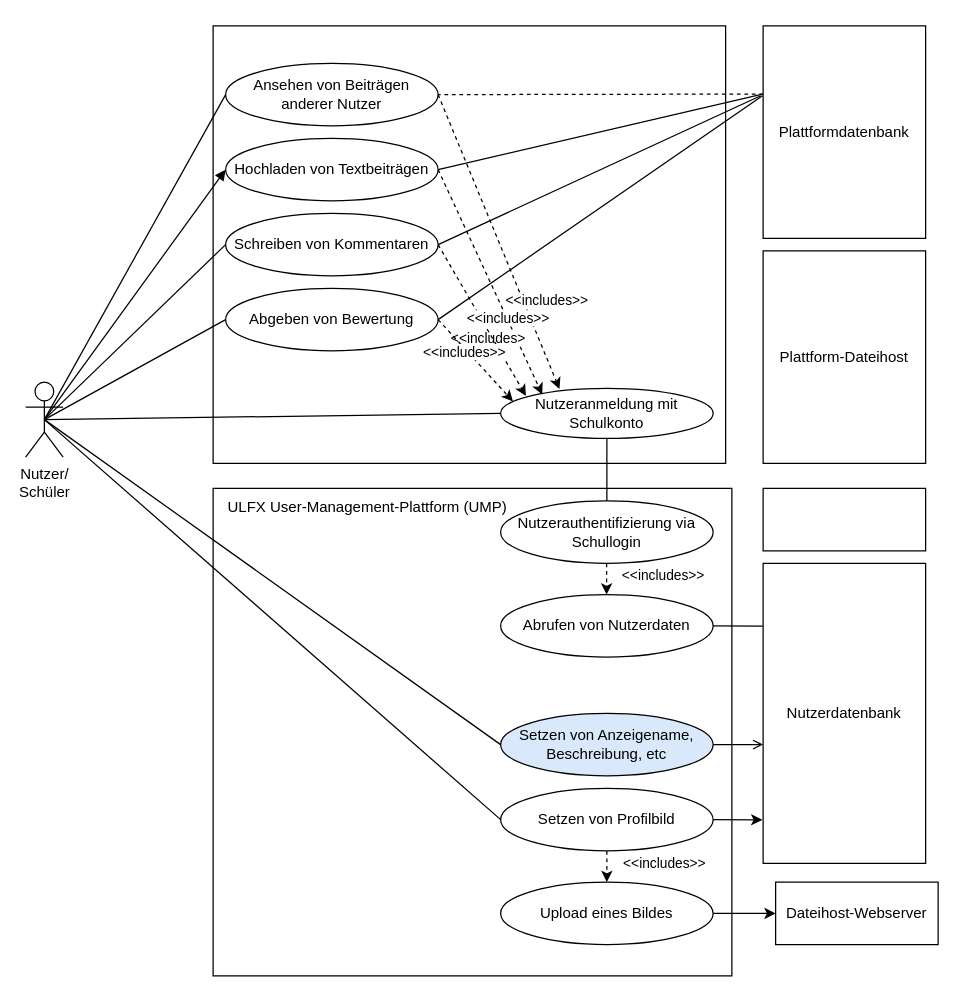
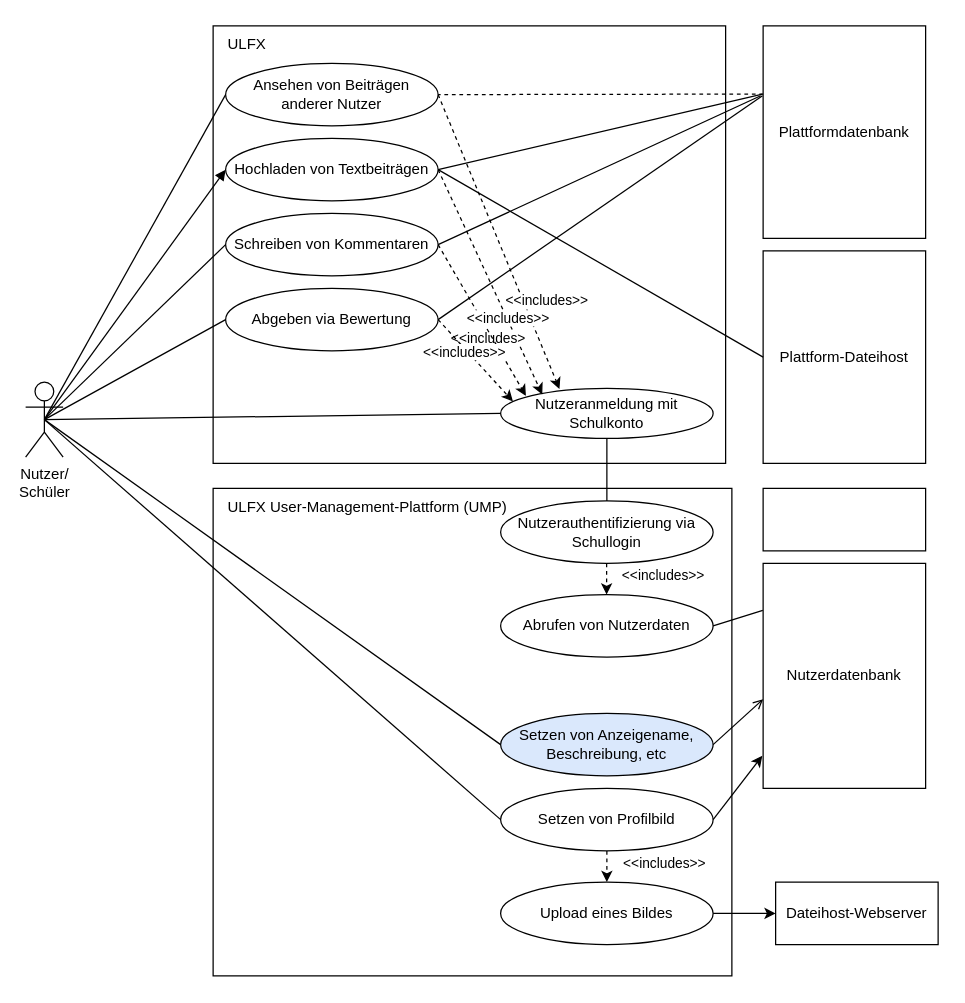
  <mxCell id="0" />
  <mxCell id="1" parent="0" />
  <mxCell id="2" value="" style="whiteSpace=wrap;html=1;" parent="1" vertex="1"><mxGeometry x="170" y="20" width="410" height="350" as="geometry" /></mxCell>
+ <mxCell id="3" value="ULFX" style="text;html=1;strokeColor=none;fillColor=none;align=left;verticalAlign=middle;whiteSpace=wrap;rounded=0;" parent="1" vertex="1"><mxGeometry x="180" y="20" width="70" height="30" as="geometry" /></mxCell>
  <mxCell id="4" value="Nutzeranmeldung mit Schulkonto" style="ellipse;whiteSpace=wrap;html=1;" parent="1" vertex="1"><mxGeometry x="400" y="310" width="170" height="40" as="geometry" /></mxCell>
  <mxCell id="5" value="Nutzer/ &lt;br&gt;Schüler" style="shape=umlActor;verticalLabelPosition=bottom;verticalAlign=top;html=1;outlineConnect=0;" parent="1" vertex="1"><mxGeometry x="20" y="305" width="30" height="60" as="geometry" /></mxCell>
  <mxCell id="6" value="" style="endArrow=none;html=1;rounded=0;exitX=0.5;exitY=0.5;exitDx=0;exitDy=0;exitPerimeter=0;entryX=0;entryY=0.5;entryDx=0;entryDy=0;" parent="1" source="5" target="4" edge="1"><mxGeometry width="50" height="50" relative="1" as="geometry"><mxPoint x="520" y="390" as="sourcePoint" /><mxPoint x="570" y="340" as="targetPoint" /></mxGeometry></mxCell>
  <mxCell id="7" value="" style="endArrow=none;html=1;rounded=0;entryX=0.5;entryY=0.5;entryDx=0;entryDy=0;entryPerimeter=0;exitX=0;exitY=0.5;exitDx=0;exitDy=0;" parent="1" source="25" target="5" edge="1"><mxGeometry width="50" height="50" relative="1" as="geometry"><mxPoint x="520" y="390" as="sourcePoint" /><mxPoint x="570" y="340" as="targetPoint" /></mxGeometry></mxCell>
  <mxCell id="8" value="" style="endArrow=block;html=1;rounded=0;exitX=0.5;exitY=0.5;exitDx=0;exitDy=0;exitPerimeter=0;entryX=0;entryY=0.5;entryDx=0;entryDy=0;" parent="1" source="5" target="26" edge="1"><mxGeometry width="50" height="50" relative="1" as="geometry"><mxPoint x="520" y="390" as="sourcePoint" /><mxPoint x="570" y="340" as="targetPoint" /></mxGeometry></mxCell>
  <mxCell id="9" value="" style="endArrow=none;html=1;rounded=0;exitX=0.5;exitY=0.5;exitDx=0;exitDy=0;exitPerimeter=0;entryX=0;entryY=0.5;entryDx=0;entryDy=0;" parent="1" source="5" target="27" edge="1"><mxGeometry width="50" height="50" relative="1" as="geometry"><mxPoint x="520" y="390" as="sourcePoint" /><mxPoint x="570" y="340" as="targetPoint" /></mxGeometry></mxCell>
  <mxCell id="10" value="" style="endArrow=none;html=1;rounded=0;entryX=0.5;entryY=0.5;entryDx=0;entryDy=0;entryPerimeter=0;exitX=0;exitY=0.5;exitDx=0;exitDy=0;" parent="1" source="28" target="5" edge="1"><mxGeometry width="50" height="50" relative="1" as="geometry"><mxPoint x="520" y="390" as="sourcePoint" /><mxPoint x="570" y="340" as="targetPoint" /></mxGeometry></mxCell>
  <mxCell id="11" value="" style="endArrow=classic;html=1;rounded=0;exitX=1;exitY=0.5;exitDx=0;exitDy=0;entryX=0.277;entryY=0.012;entryDx=0;entryDy=0;dashed=1;entryPerimeter=0;" parent="1" source="25" target="4" edge="1"><mxGeometry width="50" height="50" relative="1" as="geometry"><mxPoint x="520" y="410" as="sourcePoint" /><mxPoint x="570" y="360" as="targetPoint" /></mxGeometry></mxCell>
  <mxCell id="12" value="&amp;lt;&amp;lt;includes&amp;gt;&amp;gt;" style="edgeLabel;html=1;align=center;verticalAlign=middle;resizable=0;points=[];" parent="11" vertex="1" connectable="0"><mxGeometry x="-0.174" y="1" relative="1" as="geometry"><mxPoint x="46" y="68" as="offset" /></mxGeometry></mxCell>
  <mxCell id="13" value="" style="endArrow=classic;html=1;rounded=0;exitX=1;exitY=0.5;exitDx=0;exitDy=0;entryX=0.196;entryY=0.122;entryDx=0;entryDy=0;dashed=1;entryPerimeter=0;" parent="1" source="26" target="4" edge="1"><mxGeometry width="50" height="50" relative="1" as="geometry"><mxPoint x="360" y="155" as="sourcePoint" /><mxPoint x="479" y="120" as="targetPoint" /></mxGeometry></mxCell>
  <mxCell id="14" value="&amp;lt;&amp;lt;includes&amp;gt;" style="edgeLabel;html=1;align=center;verticalAlign=middle;resizable=0;points=[];" parent="13" vertex="1" connectable="0"><mxGeometry x="0.237" y="-2" relative="1" as="geometry"><mxPoint x="-10" y="22" as="offset" /></mxGeometry></mxCell>
  <mxCell id="15" value="" style="endArrow=classic;html=1;rounded=0;exitX=1;exitY=0.5;exitDx=0;exitDy=0;dashed=1;entryX=0.119;entryY=0.15;entryDx=0;entryDy=0;entryPerimeter=0;" parent="1" source="27" target="4" edge="1"><mxGeometry width="50" height="50" relative="1" as="geometry"><mxPoint x="360" y="215" as="sourcePoint" /><mxPoint x="470" y="110" as="targetPoint" /></mxGeometry></mxCell>
  <mxCell id="16" value="&amp;lt;&amp;lt;includes&amp;gt;&amp;gt;" style="edgeLabel;html=1;align=center;verticalAlign=middle;resizable=0;points=[];" parent="15" vertex="1" connectable="0"><mxGeometry x="-0.17" y="1" relative="1" as="geometry"><mxPoint x="26" y="9" as="offset" /></mxGeometry></mxCell>
  <mxCell id="17" value="" style="endArrow=classic;html=1;rounded=0;exitX=1;exitY=0.5;exitDx=0;exitDy=0;dashed=1;entryX=0.058;entryY=0.26;entryDx=0;entryDy=0;entryPerimeter=0;" parent="1" source="28" target="4" edge="1"><mxGeometry width="50" height="50" relative="1" as="geometry"><mxPoint x="360" y="275" as="sourcePoint" /><mxPoint x="460" y="110" as="targetPoint" /></mxGeometry></mxCell>
  <mxCell id="18" value="&amp;lt;&amp;lt;includes&amp;gt;&amp;gt;" style="edgeLabel;html=1;align=center;verticalAlign=middle;resizable=0;points=[];" parent="17" vertex="1" connectable="0"><mxGeometry x="-0.248" y="-2" relative="1" as="geometry"><mxPoint as="offset" /></mxGeometry></mxCell>
  <mxCell id="19" value="" style="whiteSpace=wrap;html=1;imageAspect=0;resizeWidth=1;resizeHeight=1;" parent="1" vertex="1"><mxGeometry x="610" y="390" width="130" height="50" as="geometry" /></mxCell>
- <mxCell id="20" value="Nutzerdatenbank" style="whiteSpace=wrap;html=1;imageAspect=0;resizeWidth=1;resizeHeight=1;" parent="1" vertex="1"><mxGeometry x="610" y="450" width="130" height="240" as="geometry" /></mxCell>
+ <mxCell id="20" value="Nutzerdatenbank" style="whiteSpace=wrap;html=1;imageAspect=0;resizeWidth=1;resizeHeight=1;" parent="1" vertex="1"><mxGeometry x="610" y="450" width="130" height="180" as="geometry" /></mxCell>
  <mxCell id="21" value="" style="whiteSpace=wrap;html=1;" parent="1" vertex="1"><mxGeometry x="170" y="390" width="415" height="390" as="geometry" /></mxCell>
  <mxCell id="22" value="ULFX User-Management-Plattform (UMP)" style="text;html=1;strokeColor=none;fillColor=none;align=left;verticalAlign=middle;whiteSpace=wrap;rounded=0;" parent="1" vertex="1"><mxGeometry x="180" y="390" width="240" height="30" as="geometry" /></mxCell>
  <mxCell id="23" value="Abrufen von Nutzerdaten" style="ellipse;whiteSpace=wrap;html=1;" parent="1" vertex="1"><mxGeometry x="400" y="475" width="170" height="50" as="geometry" /></mxCell>
  <mxCell id="24" value="" style="endArrow=none;html=1;rounded=0;exitX=1;exitY=0.5;exitDx=0;exitDy=0;entryX=-0.002;entryY=0.209;entryDx=0;entryDy=0;entryPerimeter=0;" parent="1" source="23" target="20" edge="1"><mxGeometry width="50" height="50" relative="1" as="geometry"><mxPoint x="500" y="315" as="sourcePoint" /><mxPoint x="620" y="460" as="targetPoint" /></mxGeometry></mxCell>
  <mxCell id="25" value="Ansehen von Beiträgen anderer Nutzer" style="ellipse;whiteSpace=wrap;html=1;" parent="1" vertex="1"><mxGeometry x="180" y="50" width="170" height="50" as="geometry" /></mxCell>
  <mxCell id="26" value="Hochladen von Textbeiträgen" style="ellipse;whiteSpace=wrap;html=1;" parent="1" vertex="1"><mxGeometry x="180" y="110" width="170" height="50" as="geometry" /></mxCell>
  <mxCell id="27" value="Schreiben von Kommentaren" style="ellipse;whiteSpace=wrap;html=1;" parent="1" vertex="1"><mxGeometry x="180" y="170" width="170" height="50" as="geometry" /></mxCell>
- <mxCell id="28" value="Abgeben von Bewertung" style="ellipse;whiteSpace=wrap;html=1;" parent="1" vertex="1"><mxGeometry x="180" y="230" width="170" height="50" as="geometry" /></mxCell>
+ <mxCell id="28" value="Abgeben via Bewertung" style="ellipse;whiteSpace=wrap;html=1;" parent="1" vertex="1"><mxGeometry x="180" y="230" width="170" height="50" as="geometry" /></mxCell>
  <mxCell id="29" value="Setzen von Anzeigename, Beschreibung, etc" style="ellipse;whiteSpace=wrap;html=1;fillColor=#dae8fc;" parent="1" vertex="1"><mxGeometry x="400" y="570" width="170" height="50" as="geometry" /></mxCell>
  <mxCell id="30" value="Setzen von Profilbild" style="ellipse;whiteSpace=wrap;html=1;" parent="1" vertex="1"><mxGeometry x="400" y="630" width="170" height="50" as="geometry" /></mxCell>
  <mxCell id="31" value="Upload eines Bildes" style="ellipse;whiteSpace=wrap;html=1;" parent="1" vertex="1"><mxGeometry x="400" y="705" width="170" height="50" as="geometry" /></mxCell>
  <mxCell id="32" value="Dateihost-Webserver" style="whiteSpace=wrap;html=1;imageAspect=0;resizeWidth=1;resizeHeight=1;" parent="1" vertex="1"><mxGeometry x="620" y="705" width="130" height="50" as="geometry" /></mxCell>
  <mxCell id="33" value="" style="endArrow=classic;html=1;rounded=0;exitX=0.5;exitY=1;exitDx=0;exitDy=0;dashed=1;entryX=0.5;entryY=0;entryDx=0;entryDy=0;" parent="1" source="30" target="31" edge="1"><mxGeometry width="50" height="50" relative="1" as="geometry"><mxPoint x="479" y="25" as="sourcePoint" /><mxPoint x="479" y="295" as="targetPoint" /></mxGeometry></mxCell>
  <mxCell id="34" value="&amp;lt;&amp;lt;includes&amp;gt;&amp;gt;" style="edgeLabel;html=1;align=center;verticalAlign=middle;resizable=0;points=[];" parent="33" vertex="1" connectable="0"><mxGeometry x="-0.248" y="-2" relative="1" as="geometry"><mxPoint x="47" as="offset" /></mxGeometry></mxCell>
  <mxCell id="35" value="" style="endArrow=classic;html=1;rounded=0;exitX=1;exitY=0.5;exitDx=0;exitDy=0;entryX=0;entryY=0.5;entryDx=0;entryDy=0;" parent="1" source="31" target="32" edge="1"><mxGeometry width="50" height="50" relative="1" as="geometry"><mxPoint x="500" y="415" as="sourcePoint" /><mxPoint x="550" y="365" as="targetPoint" /></mxGeometry></mxCell>
  <mxCell id="36" value="" style="endArrow=none;html=1;rounded=0;entryX=0.5;entryY=0.5;entryDx=0;entryDy=0;entryPerimeter=0;exitX=0;exitY=0.5;exitDx=0;exitDy=0;" parent="1" source="29" target="5" edge="1"><mxGeometry width="50" height="50" relative="1" as="geometry"><mxPoint x="500" y="490" as="sourcePoint" /><mxPoint x="550" y="440" as="targetPoint" /></mxGeometry></mxCell>
  <mxCell id="37" value="" style="endArrow=none;html=1;rounded=0;entryX=0.5;entryY=0.5;entryDx=0;entryDy=0;entryPerimeter=0;exitX=0;exitY=0.5;exitDx=0;exitDy=0;" parent="1" source="30" target="5" edge="1"><mxGeometry width="50" height="50" relative="1" as="geometry"><mxPoint x="500" y="490" as="sourcePoint" /><mxPoint x="550" y="440" as="targetPoint" /></mxGeometry></mxCell>
  <mxCell id="38" value="" style="endArrow=open;html=1;rounded=0;exitX=1;exitY=0.5;exitDx=0;exitDy=0;entryX=0;entryY=0.604;entryDx=0;entryDy=0;entryPerimeter=0;" parent="1" source="29" target="20" edge="1"><mxGeometry width="50" height="50" relative="1" as="geometry"><mxPoint x="500" y="515" as="sourcePoint" /><mxPoint x="550" y="465" as="targetPoint" /></mxGeometry></mxCell>
  <mxCell id="39" value="" style="endArrow=classic;html=1;rounded=0;exitX=1;exitY=0.5;exitDx=0;exitDy=0;entryX=-0.005;entryY=0.855;entryDx=0;entryDy=0;entryPerimeter=0;" parent="1" source="30" target="20" edge="1"><mxGeometry width="50" height="50" relative="1" as="geometry"><mxPoint x="500" y="515" as="sourcePoint" /><mxPoint x="610" y="580" as="targetPoint" /></mxGeometry></mxCell>
  <mxCell id="40" value="Plattformdatenbank" style="whiteSpace=wrap;html=1;imageAspect=0;resizeWidth=1;resizeHeight=1;" parent="1" vertex="1"><mxGeometry x="610" y="20" width="130" height="170" as="geometry" /></mxCell>
  <mxCell id="41" value="Plattform-Dateihost" style="whiteSpace=wrap;html=1;imageAspect=0;resizeWidth=1;resizeHeight=1;" parent="1" vertex="1"><mxGeometry x="610" y="200" width="130" height="170" as="geometry" /></mxCell>
+ <mxCell id="42" value="" style="endArrow=none;html=1;rounded=0;exitX=1;exitY=0.5;exitDx=0;exitDy=0;entryX=0;entryY=0.5;entryDx=0;entryDy=0;" parent="1" source="26" target="41" edge="1"><mxGeometry width="50" height="50" relative="1" as="geometry"><mxPoint x="380" y="330" as="sourcePoint" /><mxPoint x="430" y="280" as="targetPoint" /></mxGeometry></mxCell>
  <mxCell id="43" value="Nutzerauthentifizierung via Schullogin" style="ellipse;whiteSpace=wrap;html=1;" parent="1" vertex="1"><mxGeometry x="400" y="400" width="170" height="50" as="geometry" /></mxCell>
  <mxCell id="44" value="" style="endArrow=none;html=1;rounded=0;entryX=0.5;entryY=0;entryDx=0;entryDy=0;exitX=0.5;exitY=1;exitDx=0;exitDy=0;endFill=0;" parent="1" source="4" target="43" edge="1"><mxGeometry width="50" height="50" relative="1" as="geometry"><mxPoint x="380" y="470" as="sourcePoint" /><mxPoint x="430" y="420" as="targetPoint" /></mxGeometry></mxCell>
  <mxCell id="45" value="" style="endArrow=classic;html=1;rounded=0;exitX=0.5;exitY=1;exitDx=0;exitDy=0;dashed=1;entryX=0.5;entryY=0;entryDx=0;entryDy=0;" parent="1" edge="1"><mxGeometry width="50" height="50" relative="1" as="geometry"><mxPoint x="484.8" y="450" as="sourcePoint" /><mxPoint x="484.8" y="475" as="targetPoint" /></mxGeometry></mxCell>
  <mxCell id="46" value="&amp;lt;&amp;lt;includes&amp;gt;&amp;gt;" style="edgeLabel;html=1;align=center;verticalAlign=middle;resizable=0;points=[];" parent="45" vertex="1" connectable="0"><mxGeometry x="-0.248" y="-2" relative="1" as="geometry"><mxPoint x="47" as="offset" /></mxGeometry></mxCell>
  <mxCell id="47" value="" style="endArrow=none;html=1;rounded=0;entryX=1;entryY=0.5;entryDx=0;entryDy=0;exitX=0;exitY=0.321;exitDx=0;exitDy=0;exitPerimeter=0;dashed=1;" parent="1" source="40" target="25" edge="1"><mxGeometry width="50" height="50" relative="1" as="geometry"><mxPoint x="290" y="250" as="sourcePoint" /><mxPoint x="340" y="200" as="targetPoint" /></mxGeometry></mxCell>
  <mxCell id="48" value="" style="endArrow=none;html=1;rounded=0;entryX=1;entryY=0.5;entryDx=0;entryDy=0;exitX=-0.004;exitY=0.321;exitDx=0;exitDy=0;exitPerimeter=0;" parent="1" source="40" target="26" edge="1"><mxGeometry width="50" height="50" relative="1" as="geometry"><mxPoint x="620" y="84.57" as="sourcePoint" /><mxPoint x="360" y="85" as="targetPoint" /></mxGeometry></mxCell>
  <mxCell id="49" value="" style="endArrow=none;html=1;rounded=0;entryX=1;entryY=0.5;entryDx=0;entryDy=0;exitX=-0.015;exitY=0.329;exitDx=0;exitDy=0;exitPerimeter=0;" parent="1" source="40" target="27" edge="1"><mxGeometry width="50" height="50" relative="1" as="geometry"><mxPoint x="619.48" y="84.57" as="sourcePoint" /><mxPoint x="360" y="145" as="targetPoint" /></mxGeometry></mxCell>
  <mxCell id="50" value="" style="endArrow=none;html=1;rounded=0;entryX=1;entryY=0.5;entryDx=0;entryDy=0;exitX=-0.004;exitY=0.329;exitDx=0;exitDy=0;exitPerimeter=0;" parent="1" source="40" target="28" edge="1"><mxGeometry width="50" height="50" relative="1" as="geometry"><mxPoint x="618.05" y="85.93" as="sourcePoint" /><mxPoint x="360" y="205" as="targetPoint" /></mxGeometry></mxCell>
